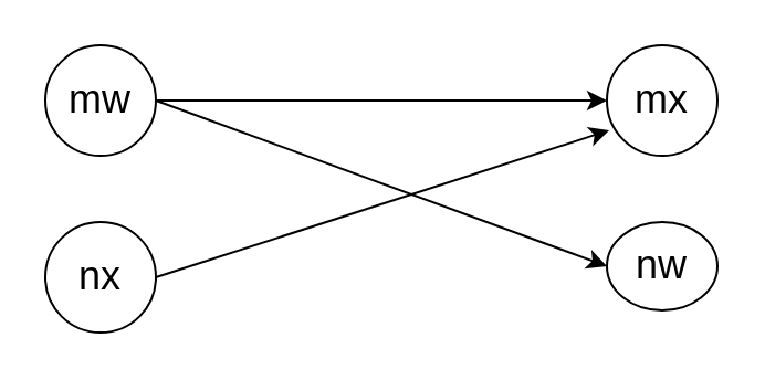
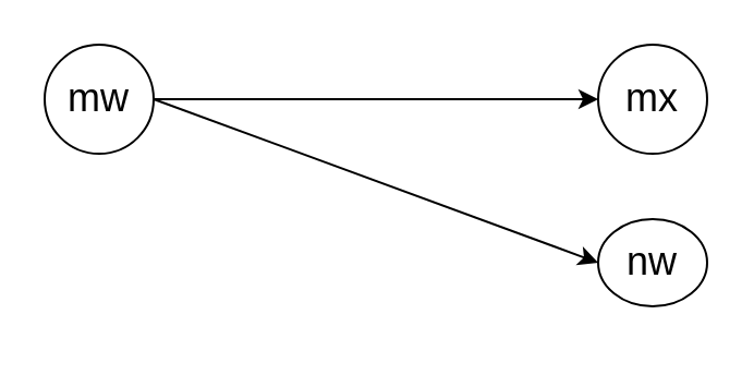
  <mxCell id="0" />
  <mxCell id="1" parent="0" />
  <mxCell id="2" style="edgeStyle=none;rounded=0;orthogonalLoop=1;jettySize=auto;html=1;exitX=1;exitY=0.5;exitDx=0;exitDy=0;entryX=0;entryY=0.5;entryDx=0;entryDy=0;fontSize=18;" edge="1" parent="1" source="3" target="7"><mxGeometry relative="1" as="geometry" /></mxCell>
  <mxCell id="3" value="&lt;font style=&quot;font-size: 18px;&quot;&gt;mw&lt;/font&gt;" style="ellipse;whiteSpace=wrap;html=1;" vertex="1" parent="1"><mxGeometry x="20" y="20" width="50" height="50" as="geometry" /></mxCell>
- <mxCell id="4" style="rounded=0;orthogonalLoop=1;jettySize=auto;html=1;exitX=1;exitY=0.5;exitDx=0;exitDy=0;entryX=0.02;entryY=0.77;entryDx=0;entryDy=0;fontSize=18;entryPerimeter=0;" edge="1" parent="1" source="5" target="6"><mxGeometry relative="1" as="geometry" /></mxCell>
- <mxCell id="5" value="&lt;font style=&quot;font-size: 18px;&quot;&gt;nx&lt;/font&gt;" style="ellipse;whiteSpace=wrap;html=1;" vertex="1" parent="1"><mxGeometry x="20" y="100" width="50" height="50" as="geometry" /></mxCell>
  <mxCell id="6" value="&lt;font style=&quot;font-size: 18px;&quot;&gt;mx&lt;/font&gt;" style="ellipse;whiteSpace=wrap;html=1;" vertex="1" parent="1"><mxGeometry x="274" y="20" width="50" height="50" as="geometry" /></mxCell>
  <mxCell id="7" value="&lt;font style=&quot;font-size: 18px;&quot;&gt;nw&lt;/font&gt;" style="ellipse;whiteSpace=wrap;html=1;" vertex="1" parent="1"><mxGeometry x="274" y="100" width="50" height="40" as="geometry" /></mxCell>
  <mxCell id="8" value="" style="endArrow=classic;html=1;rounded=0;fontSize=18;entryX=0;entryY=0.5;entryDx=0;entryDy=0;exitX=1;exitY=0.5;exitDx=0;exitDy=0;" edge="1" parent="1" source="3" target="6"><mxGeometry width="50" height="50" relative="1" as="geometry"><mxPoint x="70" y="50" as="sourcePoint" /><mxPoint x="120" y="0" as="targetPoint" /></mxGeometry></mxCell>
